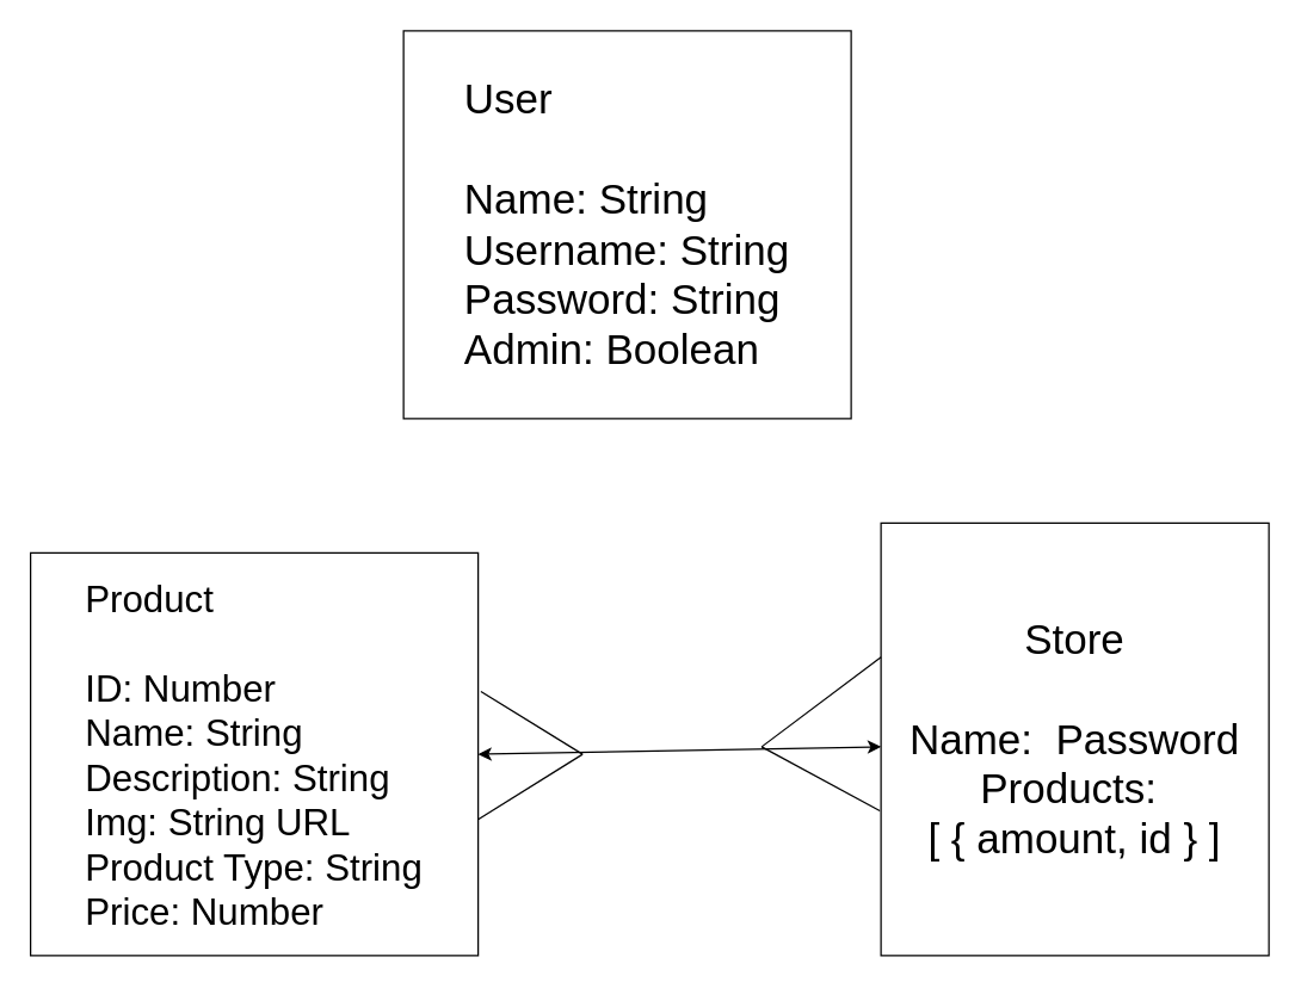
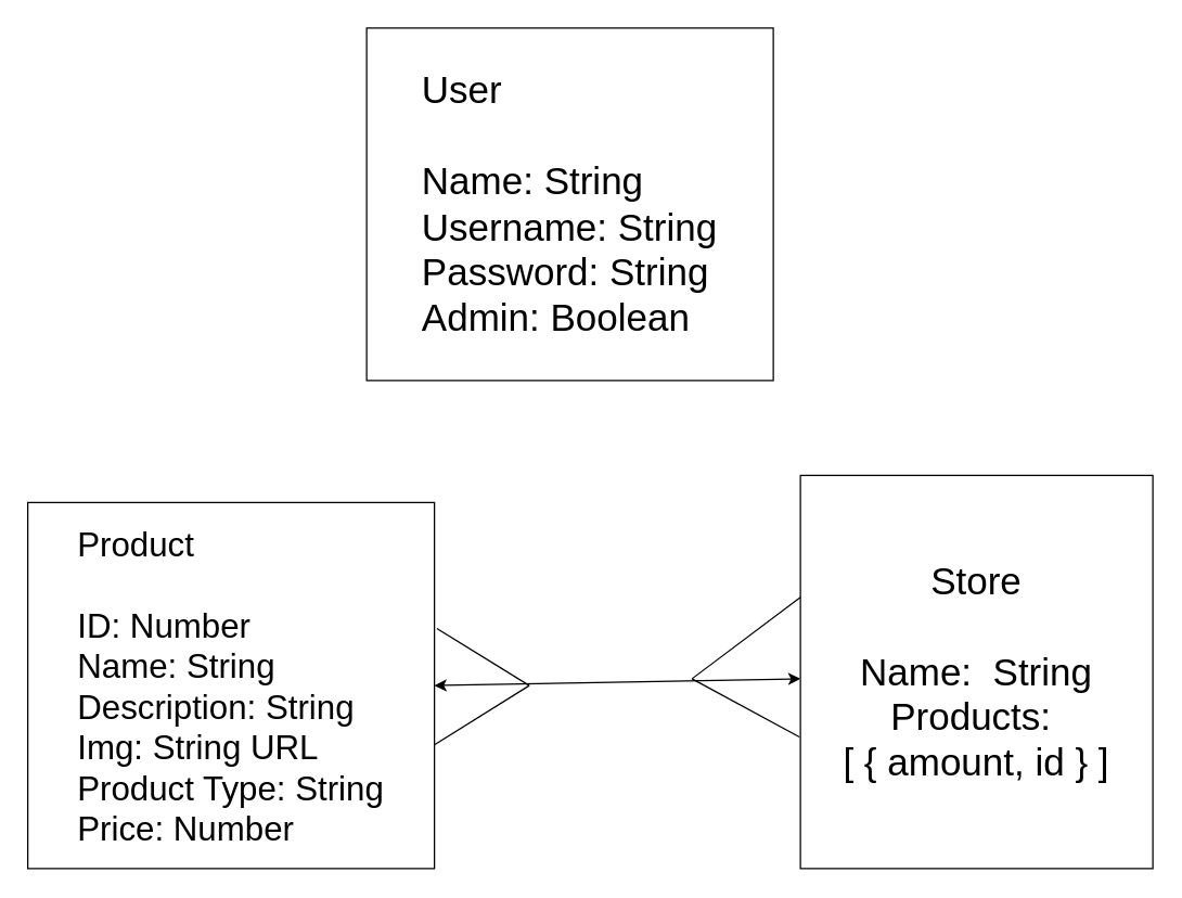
  <mxCell id="0" />
  <mxCell id="1" parent="0" />
  <mxCell id="2" value="&lt;div style=&quot;text-align: left ; font-size: 28px&quot;&gt;&lt;font style=&quot;font-size: 28px&quot;&gt;User&lt;/font&gt;&lt;/div&gt;&lt;font style=&quot;font-size: 28px&quot;&gt;&lt;div style=&quot;text-align: left&quot;&gt;&lt;br&gt;&lt;/div&gt;&lt;div style=&quot;text-align: left&quot;&gt;&lt;span&gt;Name: String&lt;/span&gt;&lt;/div&gt;&lt;div style=&quot;text-align: left&quot;&gt;&lt;span&gt;Username: String&lt;/span&gt;&lt;/div&gt;&lt;div style=&quot;text-align: left&quot;&gt;&lt;span&gt;Password: String&lt;/span&gt;&lt;/div&gt;&lt;div style=&quot;text-align: left&quot;&gt;Admin: Boolean&lt;/div&gt;&lt;/font&gt;" style="rounded=0;whiteSpace=wrap;html=1;" parent="1" vertex="1"><mxGeometry x="270" y="20" width="300" height="260" as="geometry" /></mxCell>
  <mxCell id="3" value="&lt;div style=&quot;text-align: left ; font-size: 25px&quot;&gt;&lt;font style=&quot;font-size: 25px&quot;&gt;Product&lt;/font&gt;&lt;/div&gt;&lt;font style=&quot;font-size: 25px&quot;&gt;&lt;div style=&quot;text-align: left&quot;&gt;&lt;font style=&quot;font-size: 25px&quot;&gt;&lt;br&gt;&lt;/font&gt;&lt;/div&gt;&lt;div style=&quot;text-align: left&quot;&gt;&lt;font style=&quot;font-size: 25px&quot;&gt;ID: Number&lt;/font&gt;&lt;/div&gt;&lt;div style=&quot;text-align: left&quot;&gt;&lt;span&gt;&lt;font style=&quot;font-size: 25px&quot;&gt;Name: String&lt;/font&gt;&lt;/span&gt;&lt;/div&gt;&lt;div style=&quot;text-align: left&quot;&gt;&lt;span&gt;&lt;font style=&quot;font-size: 25px&quot;&gt;Description: String&lt;/font&gt;&lt;/span&gt;&lt;/div&gt;&lt;div style=&quot;text-align: left&quot;&gt;&lt;span&gt;&lt;font style=&quot;font-size: 25px&quot;&gt;Img: String URL&lt;/font&gt;&lt;/span&gt;&lt;/div&gt;&lt;div style=&quot;text-align: left&quot;&gt;&lt;span&gt;&lt;font style=&quot;font-size: 25px&quot;&gt;Product Type: String&lt;/font&gt;&lt;/span&gt;&lt;/div&gt;&lt;div style=&quot;text-align: left&quot;&gt;&lt;font style=&quot;font-size: 25px&quot;&gt;Price: Number&lt;/font&gt;&lt;br&gt;&lt;/div&gt;&lt;/font&gt;" style="rounded=0;whiteSpace=wrap;html=1;" parent="1" vertex="1"><mxGeometry y="370" width="300" height="270" as="geometry" x="20" /></mxCell>
- <mxCell id="4" value="&lt;div style=&quot;font-size: 28px&quot;&gt;&lt;font style=&quot;font-size: 28px&quot;&gt;Store&lt;/font&gt;&lt;/div&gt;&lt;div style=&quot;font-size: 28px&quot;&gt;&lt;font style=&quot;font-size: 28px&quot;&gt;&lt;br&gt;&lt;/font&gt;&lt;/div&gt;&lt;font style=&quot;font-size: 28px&quot;&gt;&lt;div&gt;&lt;span&gt;Name:&amp;nbsp; Password&lt;/span&gt;&lt;/div&gt;&lt;div&gt;Products:&amp;nbsp;&lt;/div&gt;&lt;div&gt;[ { amount, id } ]&lt;/div&gt;&lt;/font&gt;" style="rounded=0;whiteSpace=wrap;html=1;align=center;" parent="1" vertex="1"><mxGeometry x="590" y="350" width="260" height="290" as="geometry" /></mxCell>
+ <mxCell id="4" value="&lt;div style=&quot;font-size: 28px&quot;&gt;&lt;font style=&quot;font-size: 28px&quot;&gt;Store&lt;/font&gt;&lt;/div&gt;&lt;div style=&quot;font-size: 28px&quot;&gt;&lt;font style=&quot;font-size: 28px&quot;&gt;&lt;br&gt;&lt;/font&gt;&lt;/div&gt;&lt;font style=&quot;font-size: 28px&quot;&gt;&lt;div&gt;&lt;span&gt;Name:&amp;nbsp; String&lt;/span&gt;&lt;/div&gt;&lt;div&gt;Products:&amp;nbsp;&lt;/div&gt;&lt;div&gt;[ { amount, id } ]&lt;/div&gt;&lt;/font&gt;" style="rounded=0;whiteSpace=wrap;html=1;align=center;" parent="1" vertex="1"><mxGeometry x="590" y="350" width="260" height="290" as="geometry" /></mxCell>
  <mxCell id="5" value="" style="endArrow=classic;startArrow=classic;html=1;exitX=1;exitY=0.5;exitDx=0;exitDy=0;" edge="1" parent="1" source="3"><mxGeometry width="50" height="50" relative="1" as="geometry"><mxPoint x="420" y="490" as="sourcePoint" /><mxPoint x="590" y="500" as="targetPoint" /></mxGeometry></mxCell>
  <mxCell id="6" value="" style="endArrow=none;html=1;exitX=1.006;exitY=0.344;exitDx=0;exitDy=0;exitPerimeter=0;" edge="1" parent="1" source="3"><mxGeometry width="50" height="50" relative="1" as="geometry"><mxPoint x="420" y="510" as="sourcePoint" /><mxPoint x="390" y="505" as="targetPoint" /></mxGeometry></mxCell>
  <mxCell id="7" value="" style="endArrow=none;html=1;entryX=1;entryY=0.662;entryDx=0;entryDy=0;entryPerimeter=0;" edge="1" parent="1" target="3"><mxGeometry width="50" height="50" relative="1" as="geometry"><mxPoint x="390" y="505" as="sourcePoint" /><mxPoint x="400" y="515" as="targetPoint" /></mxGeometry></mxCell>
  <mxCell id="8" value="" style="endArrow=none;html=1;entryX=-0.003;entryY=0.665;entryDx=0;entryDy=0;entryPerimeter=0;" edge="1" parent="1" target="4"><mxGeometry width="50" height="50" relative="1" as="geometry"><mxPoint x="510" y="500" as="sourcePoint" /><mxPoint x="530" y="540" as="targetPoint" /></mxGeometry></mxCell>
  <mxCell id="9" value="" style="endArrow=none;html=1;entryX=0;entryY=0.31;entryDx=0;entryDy=0;entryPerimeter=0;" edge="1" parent="1" target="4"><mxGeometry width="50" height="50" relative="1" as="geometry"><mxPoint x="510" y="500" as="sourcePoint" /><mxPoint x="520" y="390" as="targetPoint" /></mxGeometry></mxCell>
